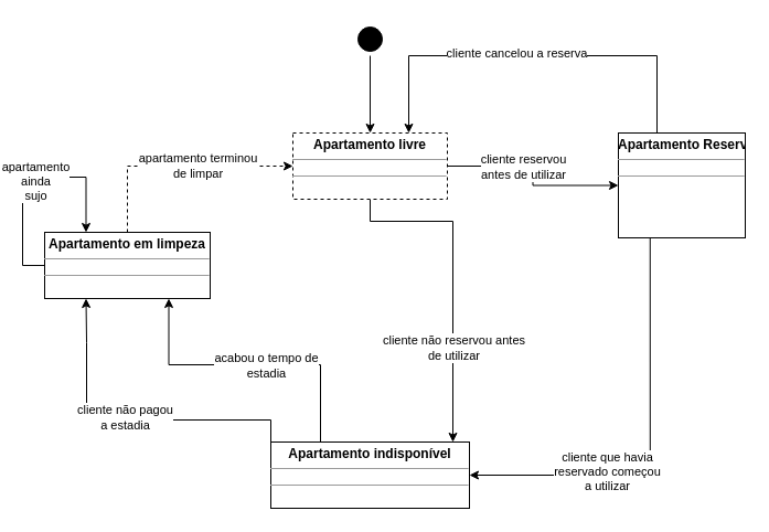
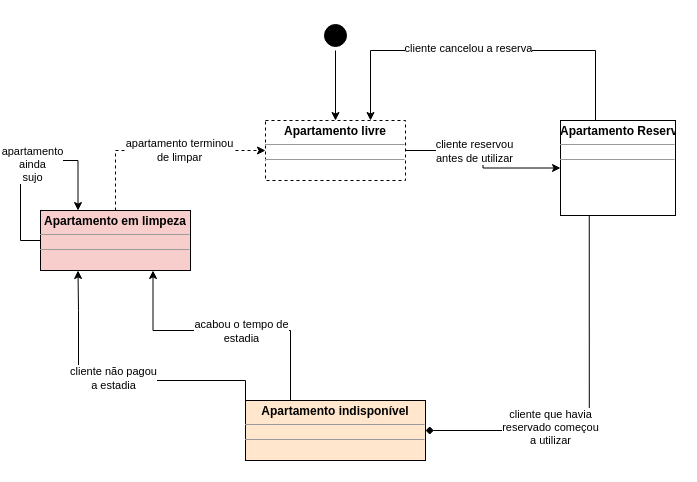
  <mxCell id="0" />
  <mxCell id="1" parent="0" />
  <mxCell id="2" style="edgeStyle=orthogonalEdgeStyle;rounded=0;orthogonalLoop=1;jettySize=auto;html=1;exitX=0.5;exitY=1;exitDx=0;exitDy=0;strokeColor=#000000;" edge="1" parent="1" source="3" target="8"><mxGeometry relative="1" as="geometry" /></mxCell>
  <mxCell id="3" value="" style="ellipse;html=1;shape=startState;fillColor=#000000;strokeColor=#000000;" vertex="1" parent="1"><mxGeometry x="320" y="20" width="30" height="30" as="geometry" /></mxCell>
  <mxCell id="4" style="edgeStyle=orthogonalEdgeStyle;rounded=0;orthogonalLoop=1;jettySize=auto;html=1;exitX=1;exitY=0.5;exitDx=0;exitDy=0;strokeColor=#000000;" edge="1" parent="1" source="8" target="13"><mxGeometry relative="1" as="geometry" /></mxCell>
  <mxCell id="5" value="cliente reservou&lt;br&gt;antes de utilizar" style="edgeLabel;html=1;align=center;verticalAlign=middle;resizable=0;points=[];" vertex="1" connectable="0" parent="4"><mxGeometry x="-0.217" relative="1" as="geometry"><mxPoint as="offset" /></mxGeometry></mxCell>
- <mxCell id="6" style="edgeStyle=orthogonalEdgeStyle;rounded=0;orthogonalLoop=1;jettySize=auto;html=1;exitX=0.5;exitY=1;exitDx=0;exitDy=0;strokeColor=#000000;" edge="1" parent="1" source="8" target="18"><mxGeometry relative="1" as="geometry"><Array as="points"><mxPoint x="335" y="200" /><mxPoint x="410" y="200" /></Array></mxGeometry></mxCell>
- <mxCell id="7" value="cliente não reservou antes&lt;br&gt;de utilizar" style="edgeLabel;html=1;align=center;verticalAlign=middle;resizable=0;points=[];" vertex="1" connectable="0" parent="6"><mxGeometry x="0.291" relative="1" as="geometry"><mxPoint y="19" as="offset" /></mxGeometry></mxCell>
  <mxCell id="8" value="&lt;p style=&quot;margin: 0px ; margin-top: 4px ; text-align: center&quot;&gt;&lt;b&gt;Apartamento livre&lt;/b&gt;&lt;/p&gt;&lt;hr size=&quot;1&quot;&gt;&lt;div style=&quot;height: 2px&quot;&gt;&lt;/div&gt;&lt;hr size=&quot;1&quot;&gt;&lt;div style=&quot;height: 2px&quot;&gt;&lt;/div&gt;" style="verticalAlign=top;align=left;overflow=fill;fontSize=12;fontFamily=Helvetica;html=1;strokeColor=#000000;dashed=1;" vertex="1" parent="1"><mxGeometry x="265" y="120" width="140" height="60" as="geometry" /></mxCell>
  <mxCell id="9" style="edgeStyle=orthogonalEdgeStyle;rounded=0;orthogonalLoop=1;jettySize=auto;html=1;exitX=0.25;exitY=0;exitDx=0;exitDy=0;entryX=0.75;entryY=0;entryDx=0;entryDy=0;strokeColor=#000000;" edge="1" parent="1" source="13" target="8"><mxGeometry relative="1" as="geometry"><Array as="points"><mxPoint x="595" y="50" /><mxPoint x="370" y="50" /></Array></mxGeometry></mxCell>
  <mxCell id="10" value="cliente cancelou a reserva" style="edgeLabel;html=1;align=center;verticalAlign=middle;resizable=0;points=[];" vertex="1" connectable="0" parent="9"><mxGeometry x="0.101" y="-3" relative="1" as="geometry"><mxPoint as="offset" /></mxGeometry></mxCell>
- <mxCell id="11" style="edgeStyle=orthogonalEdgeStyle;rounded=0;orthogonalLoop=1;jettySize=auto;html=1;exitX=0.25;exitY=1;exitDx=0;exitDy=0;entryX=1;entryY=0.5;entryDx=0;entryDy=0;strokeColor=#000000;" edge="1" parent="1" source="13" target="18"><mxGeometry relative="1" as="geometry" /></mxCell>
+ <mxCell id="11" style="edgeStyle=orthogonalEdgeStyle;rounded=0;orthogonalLoop=1;jettySize=auto;html=1;exitX=0.25;exitY=1;exitDx=0;exitDy=0;entryX=1;entryY=0.5;entryDx=0;entryDy=0;strokeColor=#000000;endArrow=diamond;" edge="1" parent="1" source="13" target="18"><mxGeometry relative="1" as="geometry" /></mxCell>
  <mxCell id="12" value="cliente que havia&lt;br&gt;reservado começou&lt;br&gt;a utilizar" style="edgeLabel;html=1;align=center;verticalAlign=middle;resizable=0;points=[];" vertex="1" connectable="0" parent="11"><mxGeometry x="0.341" y="-4" relative="1" as="geometry"><mxPoint as="offset" /></mxGeometry></mxCell>
  <mxCell id="13" value="&lt;p style=&quot;margin: 0px ; margin-top: 4px ; text-align: center&quot;&gt;&lt;b&gt;Apartamento Reservado&lt;/b&gt;&lt;/p&gt;&lt;hr size=&quot;1&quot;&gt;&lt;div style=&quot;height: 2px&quot;&gt;&lt;/div&gt;&lt;hr size=&quot;1&quot;&gt;&lt;div style=&quot;height: 2px&quot;&gt;&lt;/div&gt;" style="verticalAlign=top;align=left;overflow=fill;fontSize=12;fontFamily=Helvetica;html=1;strokeColor=#000000;" vertex="1" parent="1"><mxGeometry x="560" y="120" width="115" height="95" as="geometry" /></mxCell>
  <mxCell id="14" style="edgeStyle=orthogonalEdgeStyle;rounded=0;orthogonalLoop=1;jettySize=auto;html=1;exitX=0;exitY=0.5;exitDx=0;exitDy=0;strokeColor=#000000;entryX=0.25;entryY=1;entryDx=0;entryDy=0;" edge="1" parent="1" source="18" target="21"><mxGeometry relative="1" as="geometry"><mxPoint x="130" y="180" as="targetPoint" /><Array as="points"><mxPoint x="245" y="380" /><mxPoint x="78" y="380" /><mxPoint x="78" y="310" /></Array></mxGeometry></mxCell>
  <mxCell id="15" value="cliente não pagou&lt;br&gt;a estadia" style="edgeLabel;html=1;align=center;verticalAlign=middle;resizable=0;points=[];" vertex="1" connectable="0" parent="14"><mxGeometry x="0.118" y="-3" relative="1" as="geometry"><mxPoint as="offset" /></mxGeometry></mxCell>
  <mxCell id="16" style="edgeStyle=orthogonalEdgeStyle;rounded=0;orthogonalLoop=1;jettySize=auto;html=1;exitX=0.25;exitY=0;exitDx=0;exitDy=0;entryX=0.75;entryY=1;entryDx=0;entryDy=0;strokeColor=#000000;" edge="1" parent="1" source="18" target="21"><mxGeometry relative="1" as="geometry"><Array as="points"><mxPoint x="290" y="330" /><mxPoint x="153" y="330" /></Array></mxGeometry></mxCell>
  <mxCell id="17" value="acabou o tempo de&lt;br&gt;estadia" style="edgeLabel;html=1;align=center;verticalAlign=middle;resizable=0;points=[];" vertex="1" connectable="0" parent="16"><mxGeometry x="-0.13" y="1" relative="1" as="geometry"><mxPoint x="-4" y="-1" as="offset" /></mxGeometry></mxCell>
- <mxCell id="18" value="&lt;p style=&quot;margin: 0px ; margin-top: 4px ; text-align: center&quot;&gt;&lt;b&gt;Apartamento indisponível&lt;/b&gt;&lt;/p&gt;&lt;hr size=&quot;1&quot;&gt;&lt;div style=&quot;height: 2px&quot;&gt;&lt;/div&gt;&lt;hr size=&quot;1&quot;&gt;&lt;div style=&quot;height: 2px&quot;&gt;&lt;/div&gt;" style="verticalAlign=top;align=left;overflow=fill;fontSize=12;fontFamily=Helvetica;html=1;strokeColor=#000000;" vertex="1" parent="1"><mxGeometry x="245" y="400" width="180" height="60" as="geometry" /></mxCell>
+ <mxCell id="18" value="&lt;p style=&quot;margin: 0px ; margin-top: 4px ; text-align: center&quot;&gt;&lt;b&gt;Apartamento indisponível&lt;/b&gt;&lt;/p&gt;&lt;hr size=&quot;1&quot;&gt;&lt;div style=&quot;height: 2px&quot;&gt;&lt;/div&gt;&lt;hr size=&quot;1&quot;&gt;&lt;div style=&quot;height: 2px&quot;&gt;&lt;/div&gt;" style="verticalAlign=top;align=left;overflow=fill;fontSize=12;fontFamily=Helvetica;html=1;strokeColor=#000000;fillColor=#ffe6cc;" vertex="1" parent="1"><mxGeometry x="245" y="400" width="180" height="60" as="geometry" /></mxCell>
  <mxCell id="19" style="edgeStyle=orthogonalEdgeStyle;rounded=0;orthogonalLoop=1;jettySize=auto;html=1;exitX=0.5;exitY=0;exitDx=0;exitDy=0;entryX=0;entryY=0.5;entryDx=0;entryDy=0;strokeColor=#000000;dashed=1;" edge="1" parent="1" source="21" target="8"><mxGeometry relative="1" as="geometry" /></mxCell>
  <mxCell id="20" value="apartamento terminou&lt;br&gt;de limpar" style="edgeLabel;html=1;align=center;verticalAlign=middle;resizable=0;points=[];" vertex="1" connectable="0" parent="19"><mxGeometry x="0.171" y="1" relative="1" as="geometry"><mxPoint as="offset" /></mxGeometry></mxCell>
- <mxCell id="21" value="&lt;p style=&quot;margin: 0px ; margin-top: 4px ; text-align: center&quot;&gt;&lt;b&gt;Apartamento em limpeza&lt;/b&gt;&lt;/p&gt;&lt;hr size=&quot;1&quot;&gt;&lt;div style=&quot;height: 2px&quot;&gt;&lt;/div&gt;&lt;hr size=&quot;1&quot;&gt;&lt;div style=&quot;height: 2px&quot;&gt;&lt;/div&gt;" style="verticalAlign=top;align=left;overflow=fill;fontSize=12;fontFamily=Helvetica;html=1;strokeColor=#000000;" vertex="1" parent="1"><mxGeometry x="40" y="210" width="150" height="60" as="geometry" /></mxCell>
+ <mxCell id="21" value="&lt;p style=&quot;margin: 0px ; margin-top: 4px ; text-align: center&quot;&gt;&lt;b&gt;Apartamento em limpeza&lt;/b&gt;&lt;/p&gt;&lt;hr size=&quot;1&quot;&gt;&lt;div style=&quot;height: 2px&quot;&gt;&lt;/div&gt;&lt;hr size=&quot;1&quot;&gt;&lt;div style=&quot;height: 2px&quot;&gt;&lt;/div&gt;" style="verticalAlign=top;align=left;overflow=fill;fontSize=12;fontFamily=Helvetica;html=1;strokeColor=#000000;fillColor=#f8cecc;" vertex="1" parent="1"><mxGeometry x="40" y="210" width="150" height="60" as="geometry" /></mxCell>
  <mxCell id="22" style="edgeStyle=orthogonalEdgeStyle;rounded=0;orthogonalLoop=1;jettySize=auto;html=1;exitX=0;exitY=0.5;exitDx=0;exitDy=0;strokeColor=#000000;entryX=0.25;entryY=0;entryDx=0;entryDy=0;" edge="1" parent="1" source="21" target="21"><mxGeometry relative="1" as="geometry"><mxPoint x="130" y="110" as="targetPoint" /><Array as="points"><mxPoint x="20" y="240" /><mxPoint x="20" y="160" /><mxPoint x="78" y="160" /></Array></mxGeometry></mxCell>
  <mxCell id="23" value="apartamento &lt;br&gt;ainda&lt;br&gt;sujo" style="edgeLabel;html=1;align=center;verticalAlign=middle;resizable=0;points=[];" vertex="1" connectable="0" parent="22"><mxGeometry x="0.07" y="-3" relative="1" as="geometry"><mxPoint as="offset" /></mxGeometry></mxCell>
